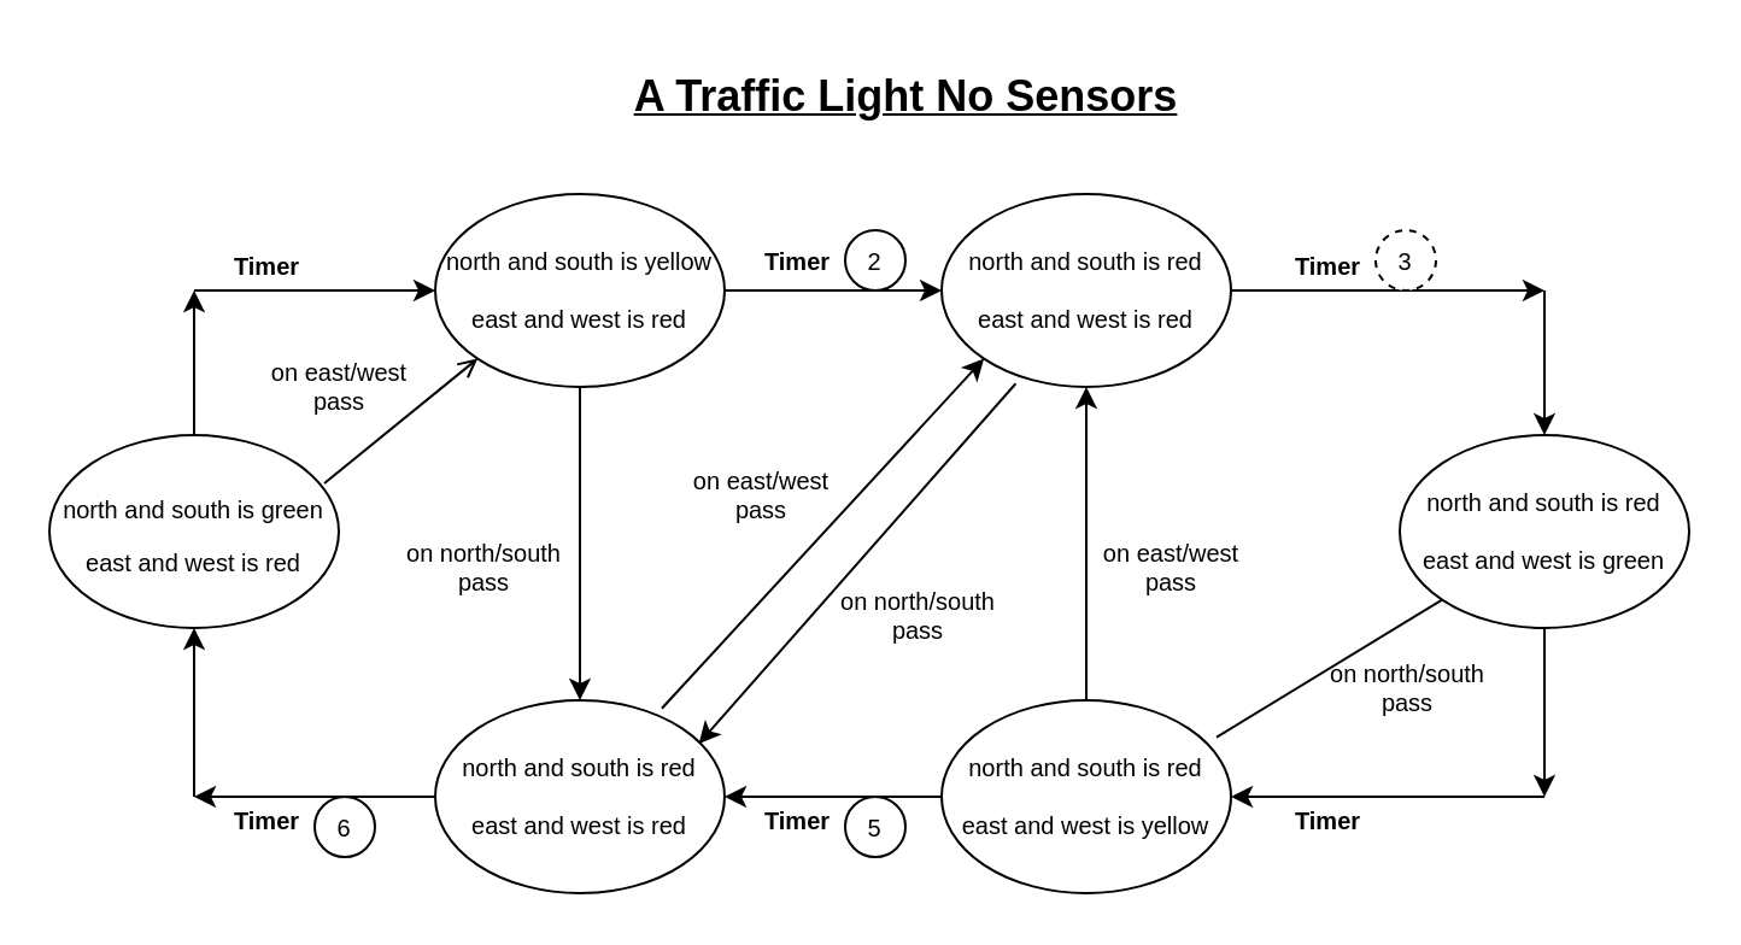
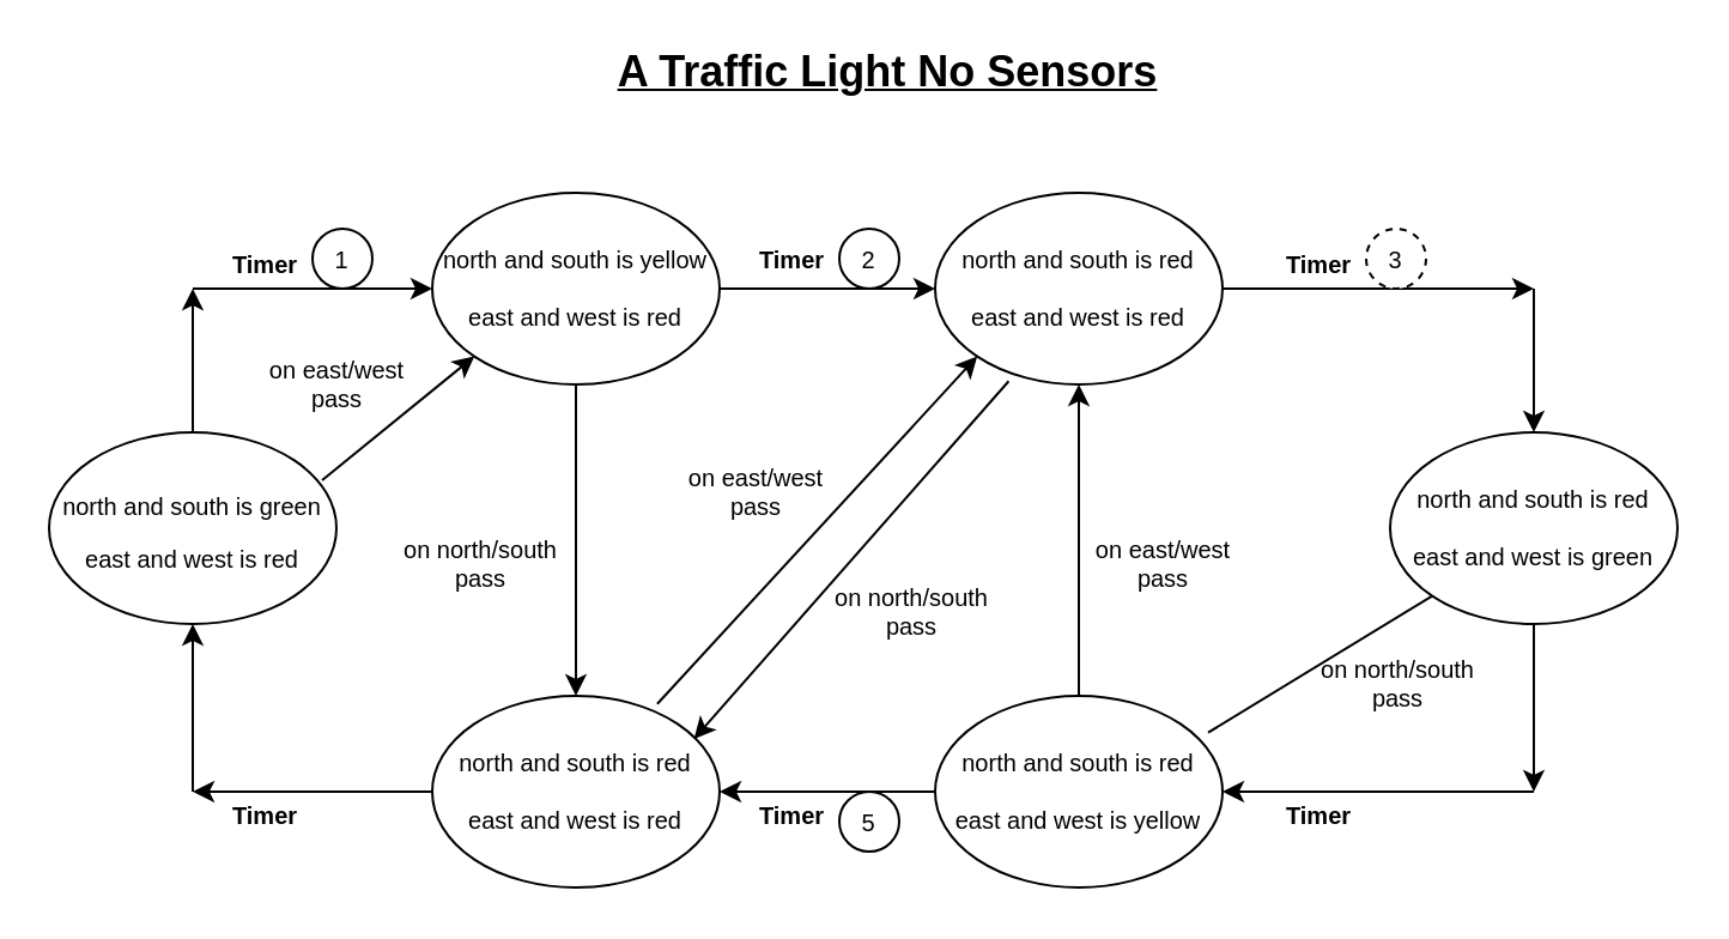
  <mxCell id="0" />
  <mxCell id="1" parent="0" />
- <mxCell id="2" value="&lt;b&gt;&lt;u&gt;&lt;font style=&quot;font-size: 18px&quot;&gt;A Traffic Light No Sensors&lt;/font&gt;&lt;/u&gt;&lt;/b&gt;" style="text;html=1;align=center;verticalAlign=middle;resizable=0;points=[];autosize=1;strokeColor=none;fillColor=none;" vertex="1" parent="1"><mxGeometry x="255" y="30" width="240" height="20" as="geometry" /></mxCell>
+ <mxCell id="2" value="&lt;b&gt;&lt;u&gt;&lt;font style=&quot;font-size: 18px&quot;&gt;A Traffic Light No Sensors&lt;/font&gt;&lt;/u&gt;&lt;/b&gt;" style="text;html=1;align=center;verticalAlign=middle;resizable=0;points=[];autosize=1;strokeColor=none;fillColor=none;" vertex="1" parent="1"><mxGeometry x="250" y="20" width="240" height="20" as="geometry" /></mxCell>
  <mxCell id="3" value="&lt;font style=&quot;font-size: 10px&quot;&gt;north and south is green&lt;br&gt;east and west is red&lt;br&gt;&lt;/font&gt;" style="ellipse;whiteSpace=wrap;html=1;fontSize=18;" vertex="1" parent="1"><mxGeometry x="20" y="180" width="120" height="80" as="geometry" /></mxCell>
  <mxCell id="4" style="edgeStyle=orthogonalEdgeStyle;rounded=0;orthogonalLoop=1;jettySize=auto;html=1;entryX=0;entryY=0.5;entryDx=0;entryDy=0;fontSize=10;" edge="1" parent="1" source="5" target="6"><mxGeometry relative="1" as="geometry" /></mxCell>
  <mxCell id="5" value="north and south is yellow&lt;br&gt;&lt;br&gt;east and west is red" style="ellipse;whiteSpace=wrap;html=1;fontSize=10;" vertex="1" parent="1"><mxGeometry x="180" y="80" width="120" height="80" as="geometry" /></mxCell>
  <mxCell id="6" value="north and south is red&lt;br&gt;&lt;br&gt;east and west is red" style="ellipse;whiteSpace=wrap;html=1;fontSize=10;" vertex="1" parent="1"><mxGeometry x="390" y="80" width="120" height="80" as="geometry" /></mxCell>
  <mxCell id="7" value="north and south is red&lt;br&gt;&lt;br&gt;east and west is green" style="ellipse;whiteSpace=wrap;html=1;fontSize=10;" vertex="1" parent="1"><mxGeometry x="580" y="180" width="120" height="80" as="geometry" /></mxCell>
  <mxCell id="8" value="north and south is red&lt;br&gt;&lt;br&gt;east and west is red" style="ellipse;whiteSpace=wrap;html=1;fontSize=10;" vertex="1" parent="1"><mxGeometry x="180" y="290" width="120" height="80" as="geometry" /></mxCell>
  <mxCell id="9" style="edgeStyle=orthogonalEdgeStyle;rounded=0;orthogonalLoop=1;jettySize=auto;html=1;entryX=1;entryY=0.5;entryDx=0;entryDy=0;fontSize=10;" edge="1" parent="1" source="10" target="8"><mxGeometry relative="1" as="geometry" /></mxCell>
  <mxCell id="10" value="north and south is red&lt;br&gt;&lt;br&gt;east and west is yellow" style="ellipse;whiteSpace=wrap;html=1;fontSize=10;" vertex="1" parent="1"><mxGeometry x="390" y="290" width="120" height="80" as="geometry" /></mxCell>
  <mxCell id="11" value="" style="endArrow=classic;html=1;rounded=0;fontSize=10;exitX=0.5;exitY=0;exitDx=0;exitDy=0;" edge="1" parent="1" source="3"><mxGeometry width="50" height="50" relative="1" as="geometry"><mxPoint x="350" y="180" as="sourcePoint" /><mxPoint x="80" y="120" as="targetPoint" /></mxGeometry></mxCell>
  <mxCell id="12" value="" style="endArrow=classic;html=1;rounded=0;fontSize=10;" edge="1" parent="1"><mxGeometry width="50" height="50" relative="1" as="geometry"><mxPoint x="80" y="120" as="sourcePoint" /><mxPoint x="180" y="120" as="targetPoint" /></mxGeometry></mxCell>
  <mxCell id="13" value="" style="endArrow=classic;html=1;rounded=0;fontSize=10;exitX=1;exitY=0.5;exitDx=0;exitDy=0;" edge="1" parent="1" source="6"><mxGeometry width="50" height="50" relative="1" as="geometry"><mxPoint x="350" y="180" as="sourcePoint" /><mxPoint x="640" y="120" as="targetPoint" /></mxGeometry></mxCell>
  <mxCell id="14" value="" style="endArrow=classic;html=1;rounded=0;fontSize=10;entryX=0.5;entryY=0;entryDx=0;entryDy=0;" edge="1" parent="1" target="7"><mxGeometry width="50" height="50" relative="1" as="geometry"><mxPoint x="640" y="120" as="sourcePoint" /><mxPoint x="400" y="130" as="targetPoint" /></mxGeometry></mxCell>
  <mxCell id="15" value="" style="endArrow=classic;html=1;rounded=0;fontSize=10;exitX=0.5;exitY=1;exitDx=0;exitDy=0;" edge="1" parent="1" source="7"><mxGeometry width="50" height="50" relative="1" as="geometry"><mxPoint x="350" y="180" as="sourcePoint" /><mxPoint x="640" y="330" as="targetPoint" /></mxGeometry></mxCell>
  <mxCell id="16" value="" style="endArrow=classic;html=1;rounded=0;fontSize=10;entryX=1;entryY=0.5;entryDx=0;entryDy=0;" edge="1" parent="1" target="10"><mxGeometry width="50" height="50" relative="1" as="geometry"><mxPoint x="640" y="330" as="sourcePoint" /><mxPoint x="400" y="130" as="targetPoint" /></mxGeometry></mxCell>
  <mxCell id="17" value="" style="endArrow=classic;html=1;rounded=0;fontSize=10;exitX=0;exitY=0.5;exitDx=0;exitDy=0;" edge="1" parent="1" source="8"><mxGeometry width="50" height="50" relative="1" as="geometry"><mxPoint x="350" y="180" as="sourcePoint" /><mxPoint x="80" y="330" as="targetPoint" /></mxGeometry></mxCell>
  <mxCell id="18" value="" style="endArrow=classic;html=1;rounded=0;fontSize=10;entryX=0.5;entryY=1;entryDx=0;entryDy=0;" edge="1" parent="1" target="3"><mxGeometry width="50" height="50" relative="1" as="geometry"><mxPoint x="80" y="330" as="sourcePoint" /><mxPoint x="400" y="130" as="targetPoint" /></mxGeometry></mxCell>
  <mxCell id="19" value="&lt;b&gt;Timer&lt;/b&gt;" style="text;html=1;align=center;verticalAlign=middle;resizable=0;points=[];autosize=1;strokeColor=none;fillColor=none;fontSize=10;" vertex="1" parent="1"><mxGeometry x="90" y="100" width="40" height="20" as="geometry" /></mxCell>
+ <mxCell id="20" value="1" style="ellipse;whiteSpace=wrap;html=1;aspect=fixed;fontSize=10;" vertex="1" parent="1"><mxGeometry x="130" y="95" width="25" height="25" as="geometry" /></mxCell>
  <mxCell id="21" value="&lt;b&gt;Timer&lt;/b&gt;" style="text;html=1;align=center;verticalAlign=middle;resizable=0;points=[];autosize=1;strokeColor=none;fillColor=none;fontSize=10;" vertex="1" parent="1"><mxGeometry x="530" y="100" width="40" height="20" as="geometry" /></mxCell>
  <mxCell id="22" value="3" style="ellipse;whiteSpace=wrap;html=1;aspect=fixed;fontSize=10;dashed=1;" vertex="1" parent="1"><mxGeometry x="570" y="95" width="25" height="25" as="geometry" /></mxCell>
  <mxCell id="23" value="&lt;b&gt;Timer&lt;/b&gt;" style="text;html=1;align=center;verticalAlign=middle;resizable=0;points=[];autosize=1;strokeColor=none;fillColor=none;fontSize=10;" vertex="1" parent="1"><mxGeometry x="530" y="330" width="40" height="20" as="geometry" /></mxCell>
  <mxCell id="24" value="&lt;b&gt;Timer&lt;/b&gt;" style="text;html=1;align=center;verticalAlign=middle;resizable=0;points=[];autosize=1;strokeColor=none;fillColor=none;fontSize=10;" vertex="1" parent="1"><mxGeometry x="310" y="330" width="40" height="20" as="geometry" /></mxCell>
  <mxCell id="25" value="5" style="ellipse;whiteSpace=wrap;html=1;aspect=fixed;fontSize=10;" vertex="1" parent="1"><mxGeometry x="350" y="330" width="25" height="25" as="geometry" /></mxCell>
  <mxCell id="26" value="&lt;b&gt;Timer&lt;/b&gt;" style="text;html=1;align=center;verticalAlign=middle;resizable=0;points=[];autosize=1;strokeColor=none;fillColor=none;fontSize=10;" vertex="1" parent="1"><mxGeometry x="90" y="330" width="40" height="20" as="geometry" /></mxCell>
- <mxCell id="27" value="6" style="ellipse;whiteSpace=wrap;html=1;aspect=fixed;fontSize=10;" vertex="1" parent="1"><mxGeometry x="130" y="330" width="25" height="25" as="geometry" /></mxCell>
  <mxCell id="28" value="&lt;b&gt;Timer&lt;/b&gt;" style="text;html=1;align=center;verticalAlign=middle;resizable=0;points=[];autosize=1;strokeColor=none;fillColor=none;fontSize=10;" vertex="1" parent="1"><mxGeometry x="310" y="97.5" width="40" height="20" as="geometry" /></mxCell>
  <mxCell id="29" value="2" style="ellipse;whiteSpace=wrap;html=1;aspect=fixed;fontSize=10;" vertex="1" parent="1"><mxGeometry x="350" y="95" width="25" height="25" as="geometry" /></mxCell>
- <mxCell id="30" value="" style="endArrow=open;html=1;rounded=0;fontSize=10;exitX=0.95;exitY=0.25;exitDx=0;exitDy=0;exitPerimeter=0;entryX=0;entryY=1;entryDx=0;entryDy=0;" edge="1" parent="1" source="3" target="5"><mxGeometry width="50" height="50" relative="1" as="geometry"><mxPoint x="350" y="280" as="sourcePoint" /><mxPoint x="400" y="230" as="targetPoint" /></mxGeometry></mxCell>
+ <mxCell id="30" value="" style="endArrow=classic;html=1;rounded=0;fontSize=10;exitX=0.95;exitY=0.25;exitDx=0;exitDy=0;exitPerimeter=0;entryX=0;entryY=1;entryDx=0;entryDy=0;" edge="1" parent="1" source="3" target="5"><mxGeometry width="50" height="50" relative="1" as="geometry"><mxPoint x="350" y="280" as="sourcePoint" /><mxPoint x="400" y="230" as="targetPoint" /></mxGeometry></mxCell>
  <mxCell id="31" value="on east/west &lt;br&gt;pass" style="text;html=1;align=center;verticalAlign=middle;resizable=0;points=[];autosize=1;strokeColor=none;fillColor=none;fontSize=10;" vertex="1" parent="1"><mxGeometry x="105" y="145" width="70" height="30" as="geometry" /></mxCell>
  <mxCell id="32" value="" style="endArrow=classic;html=1;rounded=0;fontSize=10;exitX=0.5;exitY=1;exitDx=0;exitDy=0;entryX=0.5;entryY=0;entryDx=0;entryDy=0;" edge="1" parent="1" source="5" target="8"><mxGeometry width="50" height="50" relative="1" as="geometry"><mxPoint x="350" y="270" as="sourcePoint" /><mxPoint x="400" y="220" as="targetPoint" /></mxGeometry></mxCell>
  <mxCell id="33" value="on north/south&lt;br&gt;pass" style="text;html=1;align=center;verticalAlign=middle;resizable=0;points=[];autosize=1;strokeColor=none;fillColor=none;fontSize=10;" vertex="1" parent="1"><mxGeometry x="160" y="220" width="80" height="30" as="geometry" /></mxCell>
  <mxCell id="34" value="" style="endArrow=classic;html=1;rounded=0;fontSize=10;entryX=0;entryY=1;entryDx=0;entryDy=0;exitX=0.783;exitY=0.042;exitDx=0;exitDy=0;exitPerimeter=0;" edge="1" parent="1" source="8" target="6"><mxGeometry width="50" height="50" relative="1" as="geometry"><mxPoint x="270" y="300" as="sourcePoint" /><mxPoint x="400" y="220" as="targetPoint" /></mxGeometry></mxCell>
  <mxCell id="35" value="" style="endArrow=classic;html=1;rounded=0;fontSize=10;exitX=0.256;exitY=0.983;exitDx=0;exitDy=0;exitPerimeter=0;entryX=0.911;entryY=0.225;entryDx=0;entryDy=0;entryPerimeter=0;" edge="1" parent="1" source="6" target="8"><mxGeometry width="50" height="50" relative="1" as="geometry"><mxPoint x="350" y="270" as="sourcePoint" /><mxPoint x="400" y="220" as="targetPoint" /></mxGeometry></mxCell>
  <mxCell id="36" value="on east/west&lt;br&gt;pass" style="text;html=1;align=center;verticalAlign=middle;resizable=0;points=[];autosize=1;strokeColor=none;fillColor=none;fontSize=10;" vertex="1" parent="1"><mxGeometry x="280" y="190" width="70" height="30" as="geometry" /></mxCell>
  <mxCell id="37" value="on north/south&lt;br&gt;pass" style="text;html=1;align=center;verticalAlign=middle;resizable=0;points=[];autosize=1;strokeColor=none;fillColor=none;fontSize=10;" vertex="1" parent="1"><mxGeometry x="340" y="240" width="80" height="30" as="geometry" /></mxCell>
  <mxCell id="38" value="" style="endArrow=classic;html=1;rounded=0;fontSize=10;exitX=0.5;exitY=0;exitDx=0;exitDy=0;entryX=0.5;entryY=1;entryDx=0;entryDy=0;" edge="1" parent="1" source="10" target="6"><mxGeometry width="50" height="50" relative="1" as="geometry"><mxPoint x="350" y="250" as="sourcePoint" /><mxPoint x="400" y="200" as="targetPoint" /></mxGeometry></mxCell>
  <mxCell id="39" value="on east/west&lt;br&gt;pass" style="text;html=1;align=center;verticalAlign=middle;resizable=0;points=[];autosize=1;strokeColor=none;fillColor=none;fontSize=10;" vertex="1" parent="1"><mxGeometry x="450" y="220" width="70" height="30" as="geometry" /></mxCell>
  <mxCell id="40" value="" style="endArrow=none;html=1;rounded=0;fontSize=10;exitX=0;exitY=1;exitDx=0;exitDy=0;entryX=0.95;entryY=0.192;entryDx=0;entryDy=0;entryPerimeter=0;" edge="1" parent="1" source="7" target="10"><mxGeometry width="50" height="50" relative="1" as="geometry"><mxPoint x="350" y="250" as="sourcePoint" /><mxPoint x="400" y="200" as="targetPoint" /></mxGeometry></mxCell>
  <mxCell id="41" value="on north/south&lt;br&gt;pass" style="text;html=1;align=center;verticalAlign=middle;resizable=0;points=[];autosize=1;strokeColor=none;fillColor=none;fontSize=10;" vertex="1" parent="1"><mxGeometry x="542.5" y="270" width="80" height="30" as="geometry" /></mxCell>
